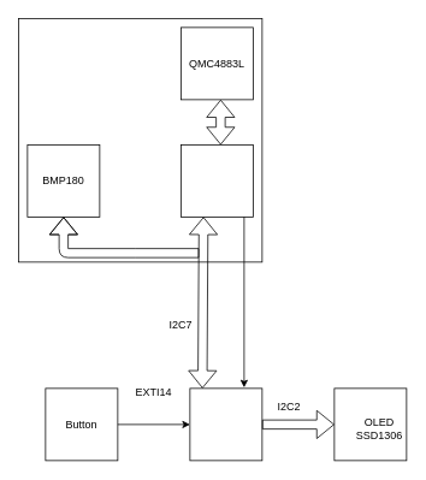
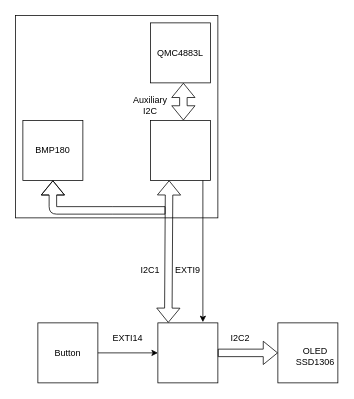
  <mxCell id="0" />
  <mxCell id="1" parent="0" />
  <mxCell id="2" value="" style="whiteSpace=wrap;html=1;aspect=fixed;" vertex="1" parent="1"><mxGeometry x="210" y="430" width="80" height="80" as="geometry" /></mxCell>
  <mxCell id="3" value="" style="whiteSpace=wrap;html=1;aspect=fixed;" vertex="1" parent="1"><mxGeometry x="370" y="430" width="80" height="80" as="geometry" /></mxCell>
  <mxCell id="4" value="" style="shape=flexArrow;endArrow=classic;html=1;entryX=0;entryY=0.5;entryDx=0;entryDy=0;" edge="1" parent="1" target="3"><mxGeometry width="50" height="50" relative="1" as="geometry"><mxPoint x="290" y="470" as="sourcePoint" /><mxPoint x="340" y="420" as="targetPoint" /></mxGeometry></mxCell>
  <mxCell id="5" value="I2C2" style="text;html=1;strokeColor=none;fillColor=none;align=center;verticalAlign=middle;whiteSpace=wrap;rounded=0;" vertex="1" parent="1"><mxGeometry x="300" y="440" width="40" height="20" as="geometry" /></mxCell>
  <mxCell id="6" value="OLED SSD1306" style="text;html=1;strokeColor=none;fillColor=none;align=center;verticalAlign=middle;whiteSpace=wrap;rounded=0;" vertex="1" parent="1"><mxGeometry x="400" y="465" width="40" height="20" as="geometry" /></mxCell>
  <mxCell id="7" value="" style="rounded=0;whiteSpace=wrap;html=1;" vertex="1" parent="1"><mxGeometry x="50" y="430" width="80" height="80" as="geometry" /></mxCell>
  <mxCell id="8" value="Button" style="text;html=1;strokeColor=none;fillColor=none;align=center;verticalAlign=middle;whiteSpace=wrap;rounded=0;" vertex="1" parent="1"><mxGeometry x="70" y="460" width="40" height="20" as="geometry" /></mxCell>
  <mxCell id="9" value="" style="endArrow=classic;html=1;entryX=0;entryY=0.5;entryDx=0;entryDy=0;exitX=1;exitY=0.5;exitDx=0;exitDy=0;" edge="1" parent="1" source="7" target="2"><mxGeometry width="50" height="50" relative="1" as="geometry"><mxPoint x="130" y="475" as="sourcePoint" /><mxPoint x="180" y="425" as="targetPoint" /></mxGeometry></mxCell>
- <mxCell id="10" value="EXTI14" style="text;html=1;strokeColor=none;fillColor=none;align=center;verticalAlign=middle;whiteSpace=wrap;rounded=0;" vertex="1" parent="1"><mxGeometry x="150" y="425" width="40" height="20" as="geometry" /></mxCell>
+ <mxCell id="10" value="EXTI14" style="text;html=1;strokeColor=none;fillColor=none;align=center;verticalAlign=middle;whiteSpace=wrap;rounded=0;" vertex="1" parent="1"><mxGeometry x="150" y="440" width="40" height="20" as="geometry" /></mxCell>
  <mxCell id="11" value="" style="whiteSpace=wrap;html=1;aspect=fixed;" vertex="1" parent="1"><mxGeometry x="20" y="20" width="270" height="270" as="geometry" /></mxCell>
  <mxCell id="12" value="" style="whiteSpace=wrap;html=1;aspect=fixed;" vertex="1" parent="1"><mxGeometry x="30" y="160" width="80" height="80" as="geometry" /></mxCell>
  <mxCell id="13" value="" style="whiteSpace=wrap;html=1;aspect=fixed;" vertex="1" parent="1"><mxGeometry x="200" y="160" width="80" height="80" as="geometry" /></mxCell>
  <mxCell id="14" value="" style="whiteSpace=wrap;html=1;aspect=fixed;" vertex="1" parent="1"><mxGeometry x="200" y="30" width="80" height="80" as="geometry" /></mxCell>
  <mxCell id="15" value="QMC4883L" style="text;html=1;strokeColor=none;fillColor=none;align=center;verticalAlign=middle;whiteSpace=wrap;rounded=0;" vertex="1" parent="1"><mxGeometry x="220" y="60" width="40" height="20" as="geometry" /></mxCell>
  <mxCell id="16" value="BMP180" style="text;html=1;strokeColor=none;fillColor=none;align=center;verticalAlign=middle;whiteSpace=wrap;rounded=0;" vertex="1" parent="1"><mxGeometry x="50" y="190" width="40" height="20" as="geometry" /></mxCell>
  <mxCell id="17" value="" style="shape=flexArrow;endArrow=classic;html=1;" edge="1" parent="1"><mxGeometry width="50" height="50" relative="1" as="geometry"><mxPoint x="220" y="280" as="sourcePoint" /><mxPoint x="70" y="240" as="targetPoint" /><Array as="points"><mxPoint x="150" y="280" /><mxPoint x="70" y="280" /></Array></mxGeometry></mxCell>
  <mxCell id="18" value="" style="shape=flexArrow;endArrow=classic;startArrow=classic;html=1;" edge="1" parent="1"><mxGeometry width="50" height="50" relative="1" as="geometry"><mxPoint x="244" y="160" as="sourcePoint" /><mxPoint x="244" y="110" as="targetPoint" /></mxGeometry></mxCell>
+ <mxCell id="19" value="Auxiliary I2C" style="text;html=1;strokeColor=none;fillColor=none;align=center;verticalAlign=middle;whiteSpace=wrap;rounded=0;" vertex="1" parent="1"><mxGeometry x="180" y="130" width="40" height="20" as="geometry" /></mxCell>
  <mxCell id="20" value="" style="shape=flexArrow;endArrow=classic;startArrow=classic;html=1;exitX=0.173;exitY=-0.002;exitDx=0;exitDy=0;exitPerimeter=0;" edge="1" parent="1" source="2"><mxGeometry width="50" height="50" relative="1" as="geometry"><mxPoint x="175" y="290" as="sourcePoint" /><mxPoint x="225" y="240" as="targetPoint" /></mxGeometry></mxCell>
  <mxCell id="21" value="" style="endArrow=classic;html=1;exitX=0.875;exitY=1;exitDx=0;exitDy=0;exitPerimeter=0;" edge="1" parent="1" source="13"><mxGeometry width="50" height="50" relative="1" as="geometry"><mxPoint x="260" y="280" as="sourcePoint" /><mxPoint x="270" y="429" as="targetPoint" /></mxGeometry></mxCell>
- <mxCell id="23" value="I2C7" style="text;html=1;strokeColor=none;fillColor=none;align=center;verticalAlign=middle;whiteSpace=wrap;rounded=0;" vertex="1" parent="1"><mxGeometry x="180" y="350" width="40" height="20" as="geometry" /></mxCell>
+ <mxCell id="22" value="EXTI9" style="text;html=1;strokeColor=none;fillColor=none;align=center;verticalAlign=middle;whiteSpace=wrap;rounded=0;" vertex="1" parent="1"><mxGeometry x="230" y="350" width="40" height="20" as="geometry" /></mxCell>
+ <mxCell id="23" value="I2C1" style="text;html=1;strokeColor=none;fillColor=none;align=center;verticalAlign=middle;whiteSpace=wrap;rounded=0;" vertex="1" parent="1"><mxGeometry x="180" y="350" width="40" height="20" as="geometry" /></mxCell>
